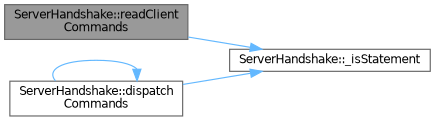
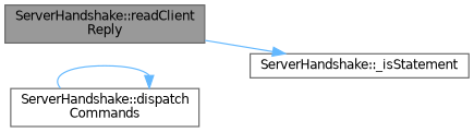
  digraph {
    rankdir=LR
    node [color=grey40 fillcolor=white fontname=Helvetica fontsize=10 shape=box style=filled]
    edge [color=steelblue1 fontname=Helvetica fontsize=10 labelfontname=Helvetica labelfontsize=10 style=solid]
-   n1 [color=gray40 fillcolor=grey60 fontcolor=black height=0.2 label="ServerHandshake::readClient\lCommands" width=0.4]
+   n1 [color=gray40 fillcolor=grey60 fontcolor=black height=0.2 label="ServerHandshake::readClient\lReply" width=0.4]
    n2 [height=0.2 label="ServerHandshake::_isStatement" width=0.4]
    n3 [height=0.2 label="ServerHandshake::dispatch\lCommands" width=0.4]
    n1 -> n2
-   n3 -> n2
    n3 -> n3
  }
